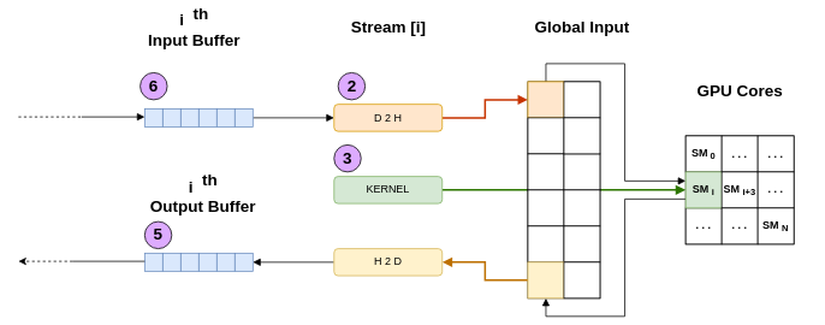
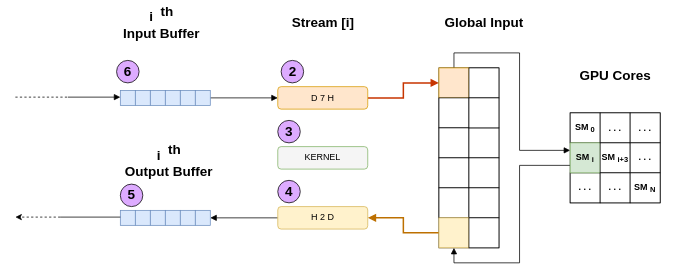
  <mxCell id="0" />
  <mxCell id="1" parent="0" />
- <mxCell id="2" style="edgeStyle=orthogonalEdgeStyle;rounded=0;orthogonalLoop=1;jettySize=auto;html=1;exitX=1;exitY=0.5;exitDx=0;exitDy=0;entryX=0;entryY=0.5;entryDx=0;entryDy=0;endArrow=block;endFill=1;strokeWidth=2;fillColor=#60a917;strokeColor=#2D7600;" edge="1" parent="1" source="29" target="43"><mxGeometry relative="1" as="geometry" /></mxCell>
  <mxCell id="3" value="" style="whiteSpace=wrap;html=1;aspect=fixed;fillColor=#dae8fc;strokeColor=#6c8ebf;" vertex="1" parent="1"><mxGeometry x="160" y="120" width="20" height="20" as="geometry" /></mxCell>
  <mxCell id="4" value="" style="whiteSpace=wrap;html=1;aspect=fixed;fillColor=#dae8fc;strokeColor=#6c8ebf;" vertex="1" parent="1"><mxGeometry x="180" y="120" width="20" height="20" as="geometry" /></mxCell>
  <mxCell id="5" value="" style="whiteSpace=wrap;html=1;aspect=fixed;fillColor=#dae8fc;strokeColor=#6c8ebf;" vertex="1" parent="1"><mxGeometry x="200" y="120" width="20" height="20" as="geometry" /></mxCell>
  <mxCell id="6" value="" style="whiteSpace=wrap;html=1;aspect=fixed;fillColor=#dae8fc;strokeColor=#6c8ebf;" vertex="1" parent="1"><mxGeometry x="220" y="120" width="20" height="20" as="geometry" /></mxCell>
  <mxCell id="7" value="" style="whiteSpace=wrap;html=1;aspect=fixed;fillColor=#dae8fc;strokeColor=#6c8ebf;" vertex="1" parent="1"><mxGeometry x="240" y="120" width="20" height="20" as="geometry" /></mxCell>
  <mxCell id="8" style="edgeStyle=orthogonalEdgeStyle;rounded=0;orthogonalLoop=1;jettySize=auto;html=1;exitX=1;exitY=0.5;exitDx=0;exitDy=0;entryX=0;entryY=0.5;entryDx=0;entryDy=0;endArrow=block;endFill=1;" edge="1" parent="1" source="9" target="13"><mxGeometry relative="1" as="geometry" /></mxCell>
  <mxCell id="9" value="" style="whiteSpace=wrap;html=1;aspect=fixed;fillColor=#dae8fc;strokeColor=#6c8ebf;" vertex="1" parent="1"><mxGeometry x="260" y="120" width="20" height="20" as="geometry" /></mxCell>
  <mxCell id="10" value="" style="endArrow=block;html=1;endFill=1;" edge="1" parent="1"><mxGeometry width="50" height="50" relative="1" as="geometry"><mxPoint x="90" y="129" as="sourcePoint" /><mxPoint x="160" y="129" as="targetPoint" /></mxGeometry></mxCell>
  <mxCell id="11" value="" style="endArrow=none;dashed=1;html=1;" edge="1" parent="1"><mxGeometry width="50" height="50" relative="1" as="geometry"><mxPoint x="20" y="129" as="sourcePoint" /><mxPoint x="90" y="129" as="targetPoint" /></mxGeometry></mxCell>
  <mxCell id="12" style="edgeStyle=orthogonalEdgeStyle;rounded=0;orthogonalLoop=1;jettySize=auto;html=1;exitX=1;exitY=0.5;exitDx=0;exitDy=0;entryX=0;entryY=0.5;entryDx=0;entryDy=0;endArrow=block;endFill=1;fillColor=#fa6800;strokeColor=#C73500;strokeWidth=2;" edge="1" parent="1" source="13" target="17"><mxGeometry relative="1" as="geometry" /></mxCell>
- <mxCell id="13" value="D 2 H" style="rounded=1;whiteSpace=wrap;html=1;fillColor=#ffe6cc;strokeColor=#d79b00;" vertex="1" parent="1"><mxGeometry x="370" y="115" width="120" height="30" as="geometry" /></mxCell>
+ <mxCell id="13" value="D 7 H" style="rounded=1;whiteSpace=wrap;html=1;fillColor=#ffe6cc;strokeColor=#d79b00;" vertex="1" parent="1"><mxGeometry x="370" y="115" width="120" height="30" as="geometry" /></mxCell>
  <mxCell id="14" value="" style="rounded=0;whiteSpace=wrap;html=1;" vertex="1" parent="1"><mxGeometry x="585" y="90" width="80" height="240" as="geometry" /></mxCell>
  <mxCell id="15" value="" style="whiteSpace=wrap;html=1;aspect=fixed;" vertex="1" parent="1"><mxGeometry x="760" y="150" width="120" height="120" as="geometry" /></mxCell>
  <mxCell id="16" style="edgeStyle=orthogonalEdgeStyle;rounded=0;orthogonalLoop=1;jettySize=auto;html=1;exitX=0.5;exitY=0;exitDx=0;exitDy=0;entryX=0;entryY=0.25;entryDx=0;entryDy=0;endArrow=block;endFill=1;strokeWidth=1;" edge="1" parent="1" source="17" target="43"><mxGeometry relative="1" as="geometry" /></mxCell>
  <mxCell id="17" value="" style="whiteSpace=wrap;html=1;aspect=fixed;fillColor=#ffe6cc;strokeColor=#d79b00;" vertex="1" parent="1"><mxGeometry x="585" y="90" width="40" height="40" as="geometry" /></mxCell>
  <mxCell id="18" value="" style="whiteSpace=wrap;html=1;aspect=fixed;" vertex="1" parent="1"><mxGeometry x="625" y="90" width="40" height="40" as="geometry" /></mxCell>
  <mxCell id="19" value="" style="whiteSpace=wrap;html=1;aspect=fixed;" vertex="1" parent="1"><mxGeometry x="585" y="130" width="40" height="40" as="geometry" /></mxCell>
  <mxCell id="20" value="" style="whiteSpace=wrap;html=1;aspect=fixed;" vertex="1" parent="1"><mxGeometry x="585" y="170" width="40" height="40" as="geometry" /></mxCell>
  <mxCell id="21" value="" style="whiteSpace=wrap;html=1;aspect=fixed;" vertex="1" parent="1"><mxGeometry x="585" y="210" width="40" height="40" as="geometry" /></mxCell>
  <mxCell id="22" value="" style="whiteSpace=wrap;html=1;aspect=fixed;" vertex="1" parent="1"><mxGeometry x="625" y="170" width="40" height="40" as="geometry" /></mxCell>
  <mxCell id="23" value="" style="whiteSpace=wrap;html=1;aspect=fixed;" vertex="1" parent="1"><mxGeometry x="625" y="210" width="40" height="40" as="geometry" /></mxCell>
  <mxCell id="24" style="edgeStyle=orthogonalEdgeStyle;rounded=0;orthogonalLoop=1;jettySize=auto;html=1;exitX=0;exitY=0.5;exitDx=0;exitDy=0;entryX=1;entryY=0.5;entryDx=0;entryDy=0;endArrow=block;endFill=1;strokeWidth=2;fillColor=#f0a30a;strokeColor=#BD7000;" edge="1" parent="1" source="27" target="31"><mxGeometry relative="1" as="geometry" /></mxCell>
  <mxCell id="25" value="" style="whiteSpace=wrap;html=1;aspect=fixed;" vertex="1" parent="1"><mxGeometry x="585" y="250" width="40" height="40" as="geometry" /></mxCell>
  <mxCell id="26" value="" style="whiteSpace=wrap;html=1;aspect=fixed;" vertex="1" parent="1"><mxGeometry x="625" y="250" width="40" height="40" as="geometry" /></mxCell>
  <mxCell id="27" value="" style="whiteSpace=wrap;html=1;aspect=fixed;fillColor=#fff2cc;strokeColor=#d6b656;" vertex="1" parent="1"><mxGeometry x="585" y="290" width="40" height="40" as="geometry" /></mxCell>
  <mxCell id="28" value="" style="whiteSpace=wrap;html=1;aspect=fixed;" vertex="1" parent="1"><mxGeometry x="625" y="290" width="40" height="40" as="geometry" /></mxCell>
- <mxCell id="29" value="KERNEL" style="rounded=1;whiteSpace=wrap;html=1;fillColor=#d5e8d4;strokeColor=#82b366;" vertex="1" parent="1"><mxGeometry x="370" y="195" width="120" height="30" as="geometry" /></mxCell>
+ <mxCell id="29" value="KERNEL" style="rounded=1;whiteSpace=wrap;html=1;fillColor=#f5f5f5;strokeColor=#82b366;" vertex="1" parent="1"><mxGeometry x="370" y="195" width="120" height="30" as="geometry" /></mxCell>
  <mxCell id="30" style="edgeStyle=orthogonalEdgeStyle;rounded=0;orthogonalLoop=1;jettySize=auto;html=1;exitX=0;exitY=0.5;exitDx=0;exitDy=0;entryX=1;entryY=0.5;entryDx=0;entryDy=0;endArrow=block;endFill=1;strokeWidth=1;fontSize=18;" edge="1" parent="1" source="31" target="37"><mxGeometry relative="1" as="geometry" /></mxCell>
  <mxCell id="31" value="H 2 D" style="rounded=1;whiteSpace=wrap;html=1;fillColor=#fff2cc;strokeColor=#d6b656;" vertex="1" parent="1"><mxGeometry x="370" y="275" width="120" height="30" as="geometry" /></mxCell>
  <mxCell id="32" value="" style="whiteSpace=wrap;html=1;aspect=fixed;fillColor=#dae8fc;strokeColor=#6c8ebf;" vertex="1" parent="1"><mxGeometry x="160" y="280" width="20" height="20" as="geometry" /></mxCell>
  <mxCell id="33" value="" style="whiteSpace=wrap;html=1;aspect=fixed;fillColor=#dae8fc;strokeColor=#6c8ebf;" vertex="1" parent="1"><mxGeometry x="180" y="280" width="20" height="20" as="geometry" /></mxCell>
  <mxCell id="34" value="" style="whiteSpace=wrap;html=1;aspect=fixed;fillColor=#dae8fc;strokeColor=#6c8ebf;" vertex="1" parent="1"><mxGeometry x="200" y="280" width="20" height="20" as="geometry" /></mxCell>
  <mxCell id="35" value="" style="whiteSpace=wrap;html=1;aspect=fixed;fillColor=#dae8fc;strokeColor=#6c8ebf;" vertex="1" parent="1"><mxGeometry x="220" y="280" width="20" height="20" as="geometry" /></mxCell>
  <mxCell id="36" value="" style="whiteSpace=wrap;html=1;aspect=fixed;fillColor=#dae8fc;strokeColor=#6c8ebf;" vertex="1" parent="1"><mxGeometry x="240" y="280" width="20" height="20" as="geometry" /></mxCell>
  <mxCell id="37" value="" style="whiteSpace=wrap;html=1;aspect=fixed;fillColor=#dae8fc;strokeColor=#6c8ebf;" vertex="1" parent="1"><mxGeometry x="260" y="280" width="20" height="20" as="geometry" /></mxCell>
  <mxCell id="38" value="" style="endArrow=none;html=1;" edge="1" parent="1"><mxGeometry width="50" height="50" relative="1" as="geometry"><mxPoint x="80" y="289" as="sourcePoint" /><mxPoint x="160" y="289" as="targetPoint" /></mxGeometry></mxCell>
  <mxCell id="39" value="" style="endArrow=classic;html=1;dashed=1;" edge="1" parent="1"><mxGeometry width="50" height="50" relative="1" as="geometry"><mxPoint x="80" y="289" as="sourcePoint" /><mxPoint x="20" y="289" as="targetPoint" /></mxGeometry></mxCell>
  <mxCell id="40" value="SM&lt;sub&gt; 0&lt;/sub&gt;" style="whiteSpace=wrap;html=1;aspect=fixed;fontStyle=1" vertex="1" parent="1"><mxGeometry x="760" y="150" width="40" height="40" as="geometry" /></mxCell>
  <mxCell id="41" value=". . . " style="whiteSpace=wrap;html=1;aspect=fixed;fontStyle=1" vertex="1" parent="1"><mxGeometry x="760" y="230" width="40" height="40" as="geometry" /></mxCell>
  <mxCell id="42" style="edgeStyle=orthogonalEdgeStyle;rounded=0;orthogonalLoop=1;jettySize=auto;html=1;exitX=0;exitY=0.75;exitDx=0;exitDy=0;entryX=0.5;entryY=1;entryDx=0;entryDy=0;endArrow=block;endFill=1;strokeWidth=1;" edge="1" parent="1" source="43" target="27"><mxGeometry relative="1" as="geometry" /></mxCell>
  <mxCell id="43" value="SM &lt;sub&gt;i&lt;/sub&gt;" style="whiteSpace=wrap;html=1;aspect=fixed;fillColor=#d5e8d4;strokeColor=#82b366;fontStyle=1" vertex="1" parent="1"><mxGeometry x="760" y="190" width="40" height="40" as="geometry" /></mxCell>
  <mxCell id="44" value=". . . " style="whiteSpace=wrap;html=1;aspect=fixed;fontStyle=1" vertex="1" parent="1"><mxGeometry x="800" y="150" width="40" height="40" as="geometry" /></mxCell>
  <mxCell id="45" value="SM &lt;sub&gt;i+3&lt;/sub&gt;" style="whiteSpace=wrap;html=1;aspect=fixed;fontStyle=1" vertex="1" parent="1"><mxGeometry x="800" y="190" width="40" height="40" as="geometry" /></mxCell>
  <mxCell id="46" value=". . . " style="whiteSpace=wrap;html=1;aspect=fixed;fontStyle=1" vertex="1" parent="1"><mxGeometry x="800" y="230" width="40" height="40" as="geometry" /></mxCell>
  <mxCell id="47" value=". . . " style="whiteSpace=wrap;html=1;aspect=fixed;fontStyle=1" vertex="1" parent="1"><mxGeometry x="840" y="150" width="40" height="40" as="geometry" /></mxCell>
  <mxCell id="48" value=". . ." style="whiteSpace=wrap;html=1;aspect=fixed;fontStyle=1" vertex="1" parent="1"><mxGeometry x="840" y="190" width="40" height="40" as="geometry" /></mxCell>
  <mxCell id="49" value="SM &lt;sub&gt;N&lt;/sub&gt;" style="whiteSpace=wrap;html=1;aspect=fixed;fontStyle=1" vertex="1" parent="1"><mxGeometry x="840" y="230" width="40" height="40" as="geometry" /></mxCell>
  <mxCell id="50" value="" style="whiteSpace=wrap;html=1;aspect=fixed;" vertex="1" parent="1"><mxGeometry x="625" y="130" width="40" height="40" as="geometry" /></mxCell>
  <mxCell id="51" value="&lt;div style=&quot;font-size: 18px&quot;&gt;i&lt;sup style=&quot;font-size: 18px&quot;&gt;&amp;nbsp; th &lt;br style=&quot;font-size: 18px&quot;&gt;&lt;/sup&gt;&lt;/div&gt;&lt;div style=&quot;font-size: 18px&quot;&gt;Input Buffer&lt;/div&gt;" style="text;html=1;strokeColor=none;fillColor=none;align=center;verticalAlign=middle;whiteSpace=wrap;rounded=0;fontStyle=1;fontSize=18;" vertex="1" parent="1"><mxGeometry x="150" y="20" width="130" height="20" as="geometry" /></mxCell>
  <mxCell id="52" value="Stream [i]" style="text;html=1;strokeColor=none;fillColor=none;align=center;verticalAlign=middle;whiteSpace=wrap;rounded=0;fontSize=18;fontStyle=1" vertex="1" parent="1"><mxGeometry x="374.5" y="20" width="111" height="20" as="geometry" /></mxCell>
  <mxCell id="53" value="Global Input" style="text;html=1;strokeColor=none;fillColor=none;align=center;verticalAlign=middle;whiteSpace=wrap;rounded=0;fontSize=18;fontStyle=1" vertex="1" parent="1"><mxGeometry x="572.5" y="20" width="145" height="20" as="geometry" /></mxCell>
  <mxCell id="54" value="GPU Cores" style="text;html=1;strokeColor=none;fillColor=none;align=center;verticalAlign=middle;whiteSpace=wrap;rounded=0;fontSize=18;fontStyle=1" vertex="1" parent="1"><mxGeometry x="747.5" y="90" width="145" height="20" as="geometry" /></mxCell>
  <mxCell id="55" value="&lt;b&gt;6&lt;/b&gt;" style="ellipse;whiteSpace=wrap;html=1;aspect=fixed;fontSize=18;fillColor=#DDABFF;" vertex="1" parent="1"><mxGeometry x="155" y="80" width="30" height="30" as="geometry" /></mxCell>
  <mxCell id="56" value="2" style="ellipse;whiteSpace=wrap;html=1;aspect=fixed;fontSize=18;fillColor=#DDABFF;fontStyle=1" vertex="1" parent="1"><mxGeometry x="374.5" y="80" width="30" height="30" as="geometry" /></mxCell>
  <mxCell id="57" value="3" style="ellipse;whiteSpace=wrap;html=1;aspect=fixed;fontSize=18;fillColor=#DDABFF;fontStyle=1" vertex="1" parent="1"><mxGeometry x="370" y="160" width="30" height="30" as="geometry" /></mxCell>
+ <mxCell id="58" value="&lt;b&gt;4&lt;/b&gt;" style="ellipse;whiteSpace=wrap;html=1;aspect=fixed;fontSize=18;fillColor=#DDABFF;" vertex="1" parent="1"><mxGeometry x="370" y="240" width="30" height="30" as="geometry" /></mxCell>
  <mxCell id="59" value="&lt;b&gt;5&lt;/b&gt;" style="ellipse;whiteSpace=wrap;html=1;aspect=fixed;fontSize=18;fillColor=#DDABFF;" vertex="1" parent="1"><mxGeometry x="160" y="245" width="30" height="30" as="geometry" /></mxCell>
  <mxCell id="60" value="&lt;div style=&quot;font-size: 18px&quot;&gt;i&lt;sup style=&quot;font-size: 18px&quot;&gt;&amp;nbsp; th &lt;br style=&quot;font-size: 18px&quot;&gt;&lt;/sup&gt;&lt;/div&gt;&lt;div style=&quot;font-size: 18px&quot;&gt;Output Buffer&lt;/div&gt;" style="text;html=1;strokeColor=none;fillColor=none;align=center;verticalAlign=middle;whiteSpace=wrap;rounded=0;fontStyle=1;fontSize=18;" vertex="1" parent="1"><mxGeometry x="160" y="205" width="130" height="20" as="geometry" /></mxCell>
